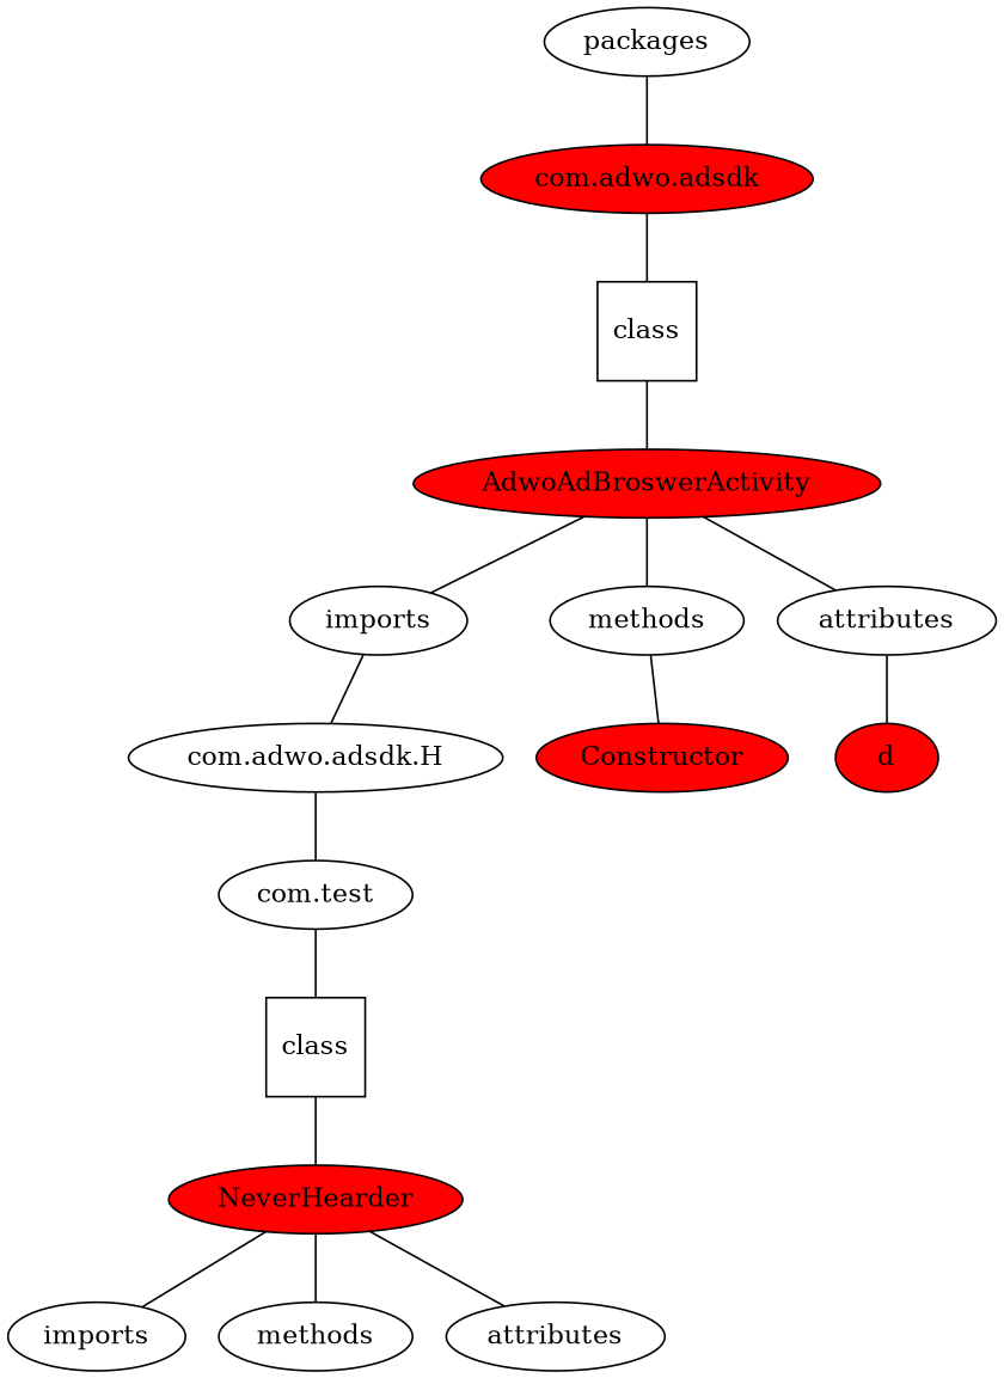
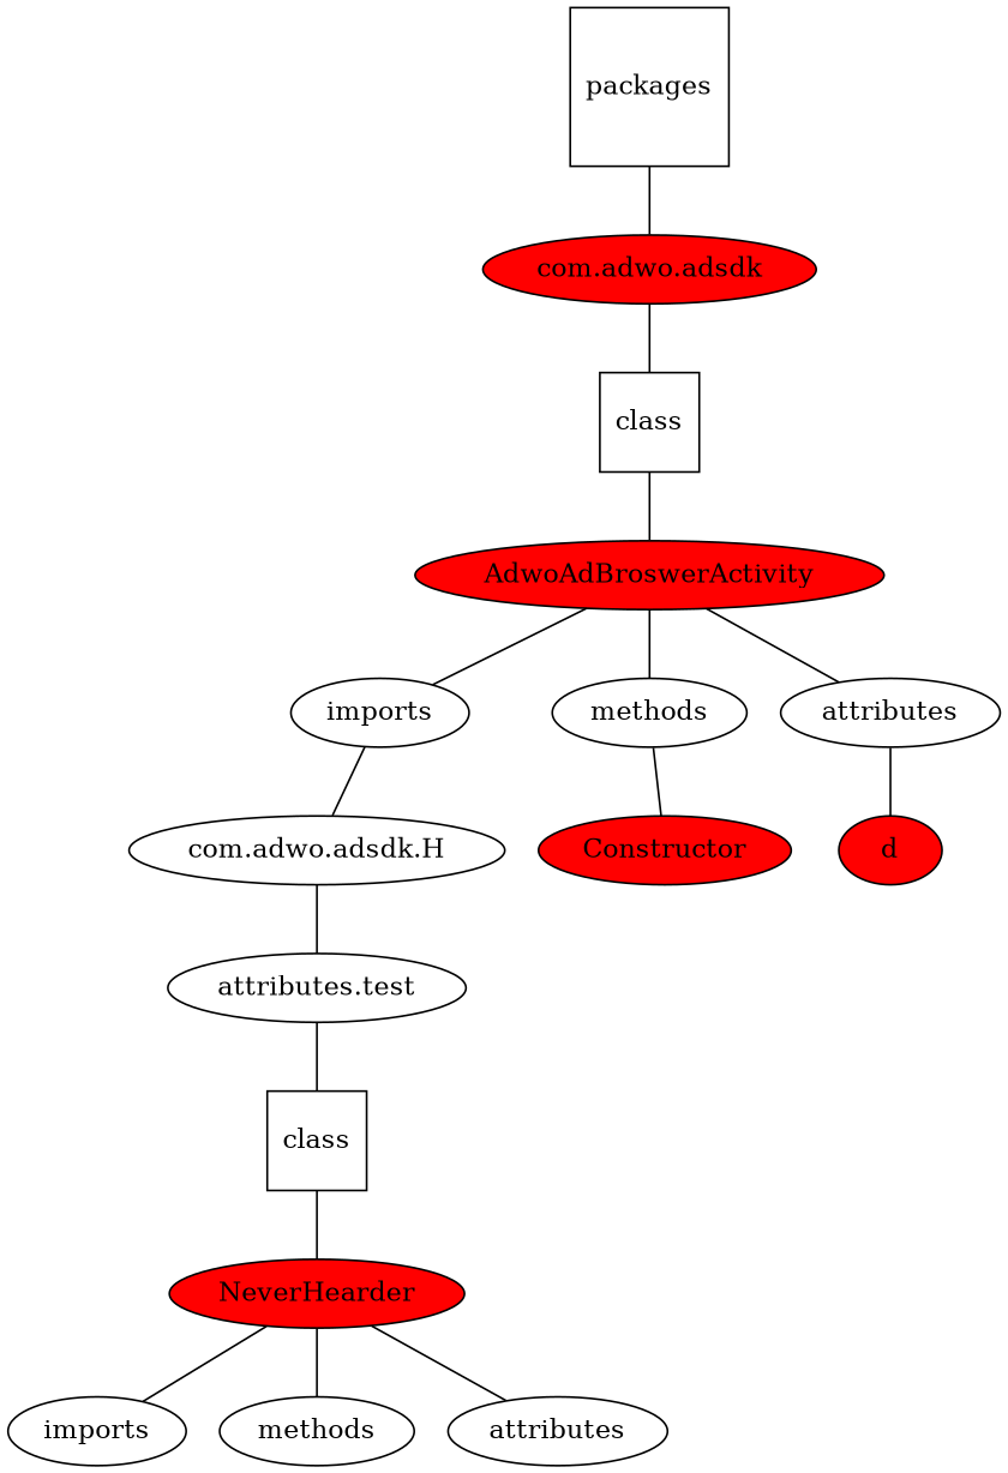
  graph {
-   packages [shape=ellipse]
+   packages [shape=square]
    "com.adwo.adsdk" [fillcolor=red style=filled]
    n3 [label=class shape=square]
    n4 [label=class shape=square]
-   "com.test"
+   "com.test" [label="attributes.test"]
    AdwoAdBroswerActivity [fillcolor=red style=filled]
    n7 [label=imports]
    n8 [label=methods]
    n9 [label=attributes]
    "com.adwo.adsdk.H"
    Constructor [fillcolor=red style=filled]
    d [fillcolor=red style=filled]
    NeverHearder [fillcolor=red style=filled]
    n14 [label=imports]
    n15 [label=methods]
    n16 [label=attributes]
    packages -- "com.adwo.adsdk"
    "com.adwo.adsdk" -- n3
    n3 -- AdwoAdBroswerActivity
    n4 -- NeverHearder
    "com.test" -- n4
    AdwoAdBroswerActivity -- n7
    AdwoAdBroswerActivity -- n8
    AdwoAdBroswerActivity -- n9
    n7 -- "com.adwo.adsdk.H"
    n8 -- Constructor
    n9 -- d
    "com.adwo.adsdk.H" -- "com.test"
    NeverHearder -- n14
    NeverHearder -- n15
    NeverHearder -- n16
  }
